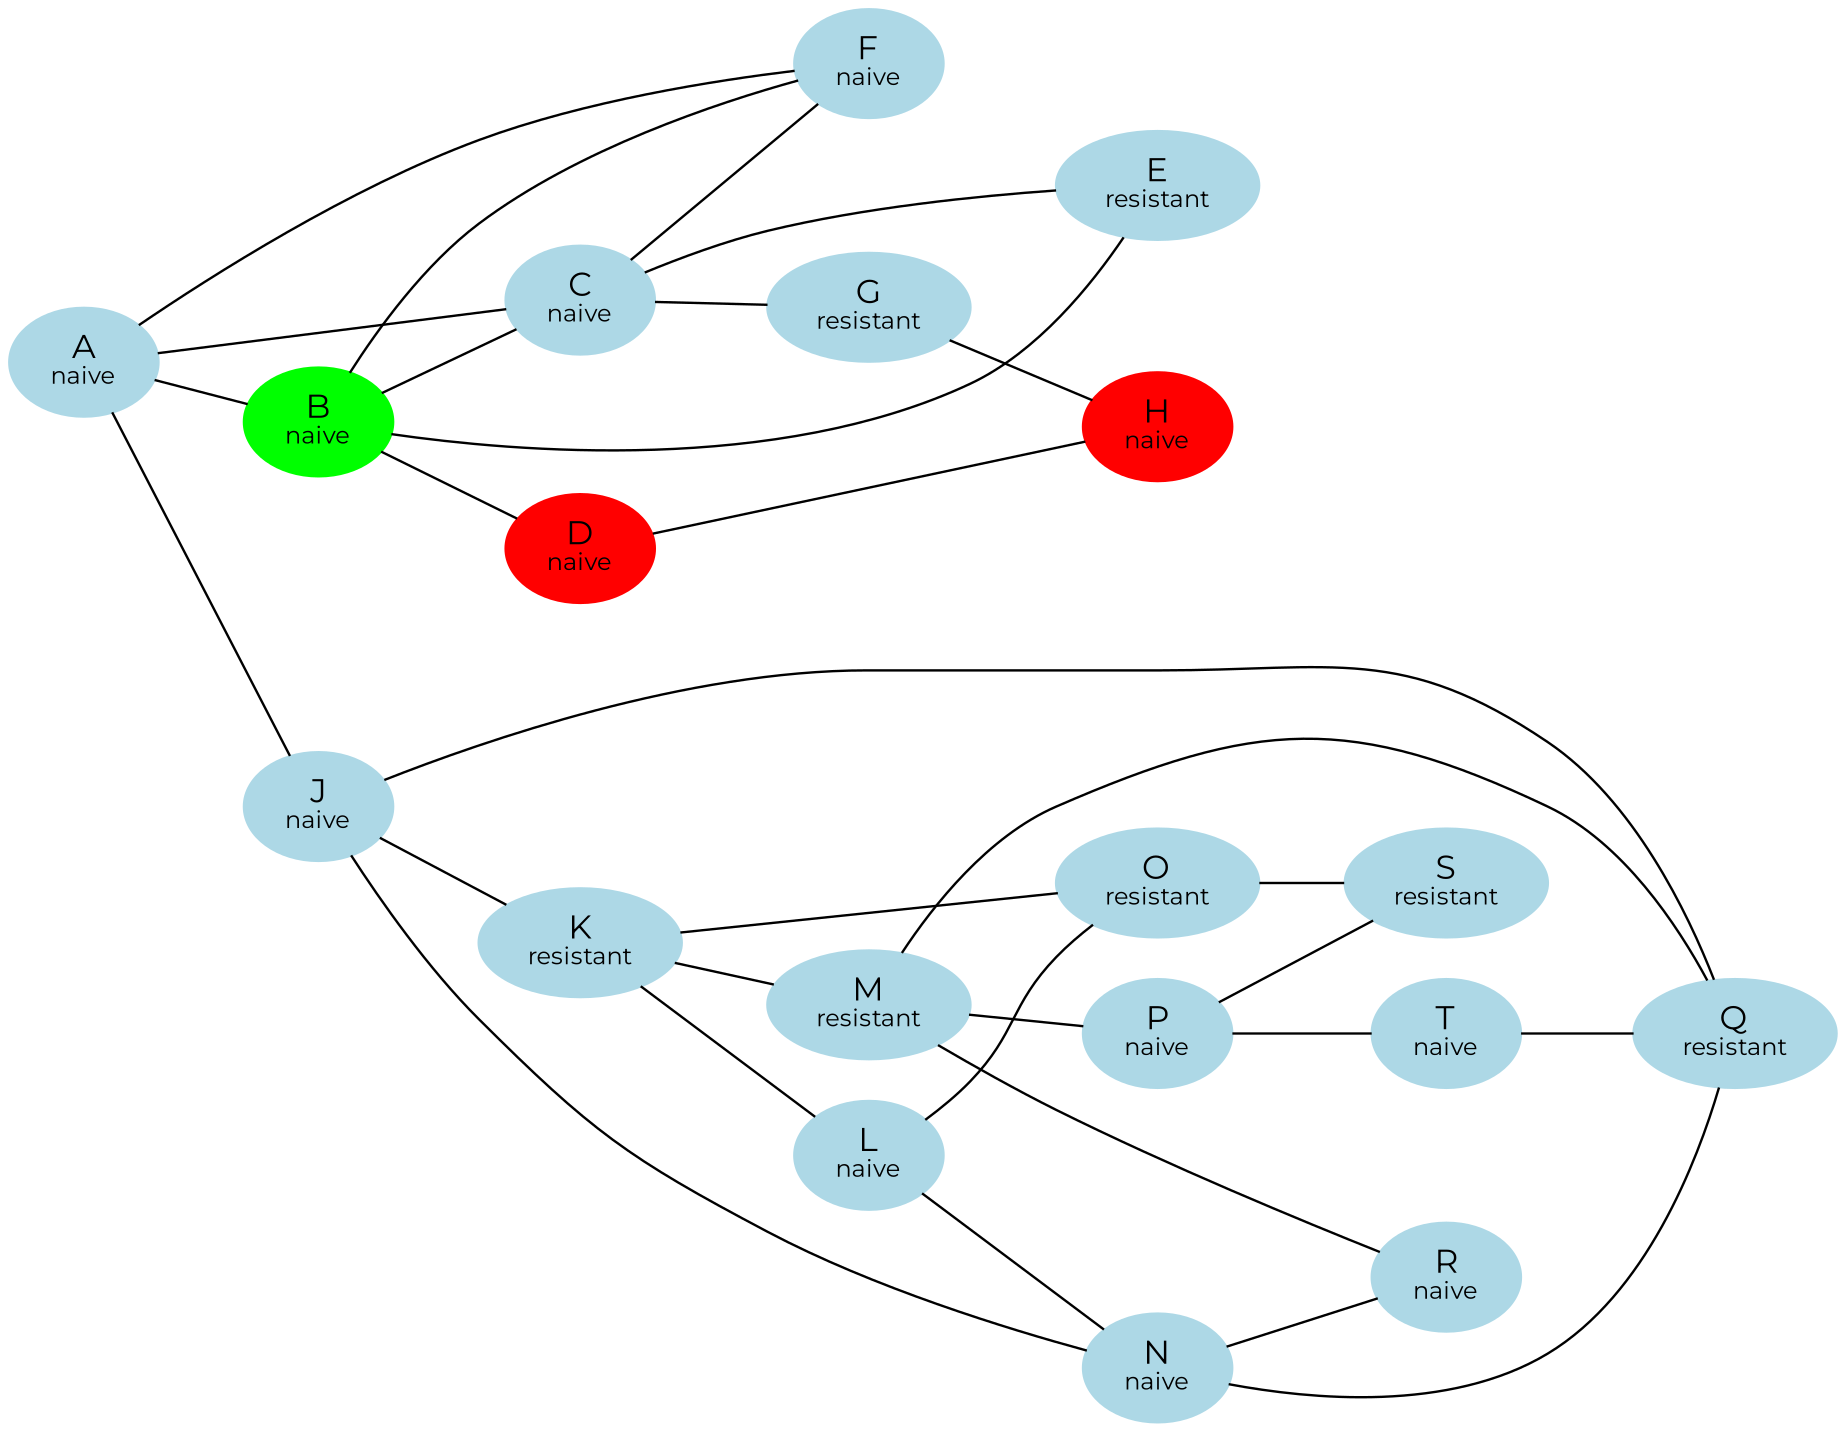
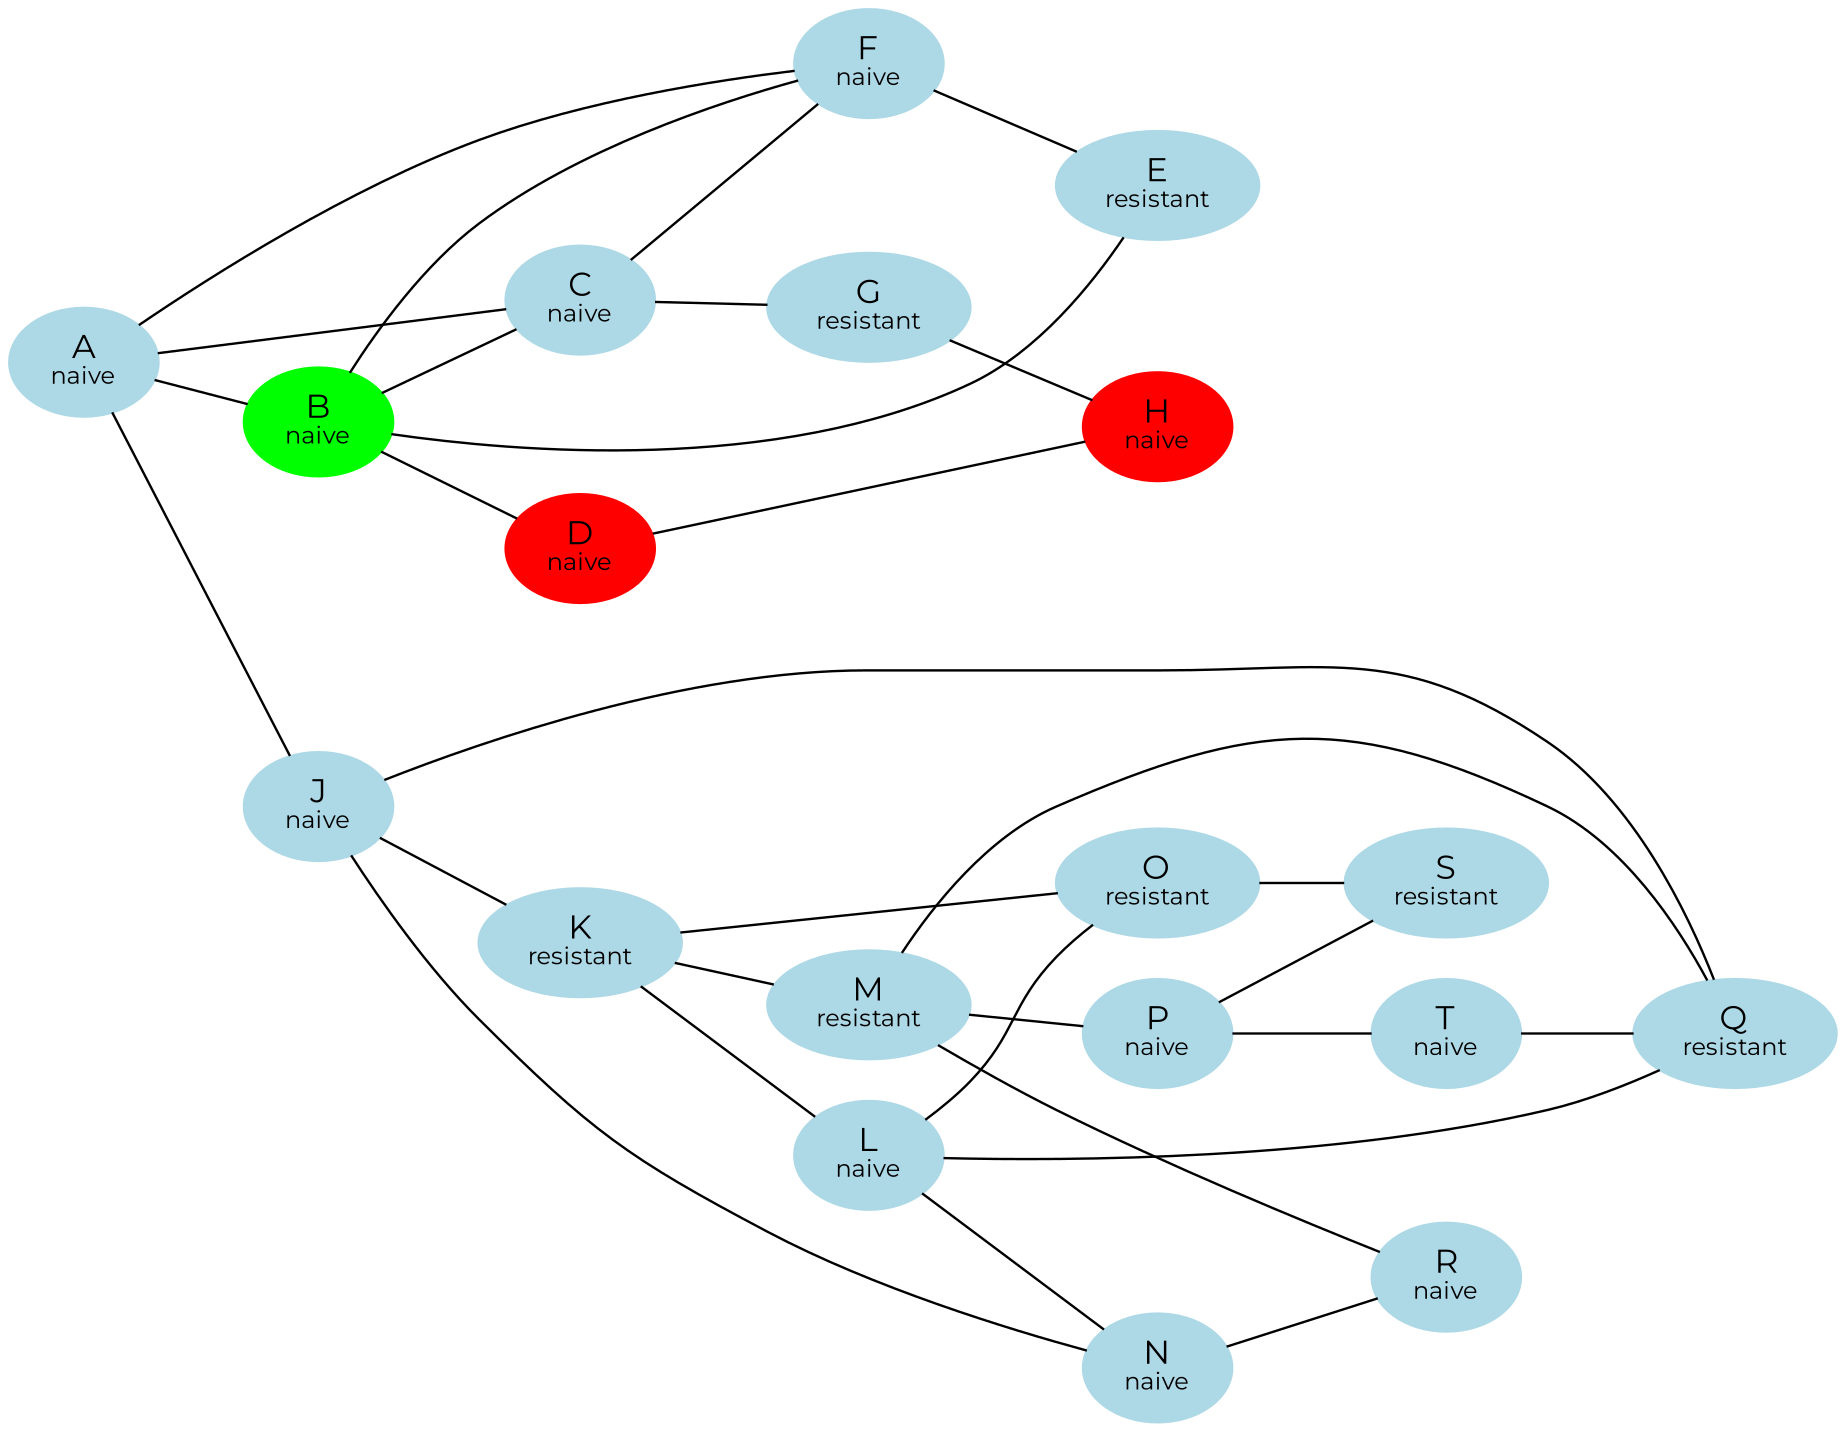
  graph {
    fontname=Montserrat
    rankdir=LR
    node [color=lightblue fontname=Montserrat style=filled]
    edge [fontname=Montserrat]
    n1 [label=<A<BR /><FONT POINT-SIZE="10">naive</FONT>>]
    n2 [color=green label=<B<BR /><FONT POINT-SIZE="10">naive</FONT>>]
    n3 [label=<C<BR /><FONT POINT-SIZE="10">naive</FONT>>]
    n4 [label=<F<BR /><FONT POINT-SIZE="10">naive</FONT>>]
    n5 [label=<J<BR /><FONT POINT-SIZE="10">naive</FONT>>]
    n6 [color=red label=<D<BR /><FONT POINT-SIZE="10">naive</FONT>>]
    n7 [label=<E<BR /><FONT POINT-SIZE="10">resistant</FONT>>]
    n8 [label=<G<BR /><FONT POINT-SIZE="10">resistant</FONT>>]
    n9 [label=<K<BR /><FONT POINT-SIZE="10">resistant</FONT>>]
    n10 [label=<N<BR /><FONT POINT-SIZE="10">naive</FONT>>]
    n11 [label=<Q<BR /><FONT POINT-SIZE="10">resistant</FONT>>]
    n12 [color=red label=<H<BR /><FONT POINT-SIZE="10">naive</FONT>>]
    n13 [label=<L<BR /><FONT POINT-SIZE="10">naive</FONT>>]
    n14 [label=<M<BR /><FONT POINT-SIZE="10">resistant</FONT>>]
    n15 [label=<O<BR /><FONT POINT-SIZE="10">resistant</FONT>>]
    n16 [label=<R<BR /><FONT POINT-SIZE="10">naive</FONT>>]
    n17 [label=<P<BR /><FONT POINT-SIZE="10">naive</FONT>>]
    n18 [label=<S<BR /><FONT POINT-SIZE="10">resistant</FONT>>]
    n19 [label=<T<BR /><FONT POINT-SIZE="10">naive</FONT>>]
    n1 -- n2
    n1 -- n3
    n1 -- n4
    n1 -- n5
    n2 -- n3
    n2 -- n4
    n2 -- n6
    n2 -- n7
    n3 -- n4
-   n3 -- n7
+   n4 -- n7
    n3 -- n8
    n5 -- n9
    n5 -- n10
    n5 -- n11
    n6 -- n12
    n8 -- n12
    n9 -- n13
    n9 -- n14
    n9 -- n15
-   n10 -- n11
+   n13 -- n11
    n10 -- n16
    n13 -- n10
    n13 -- n15
    n14 -- n11
    n14 -- n16
    n14 -- n17
    n15 -- n18
    n17 -- n18
    n17 -- n19
    n19 -- n11
  }
